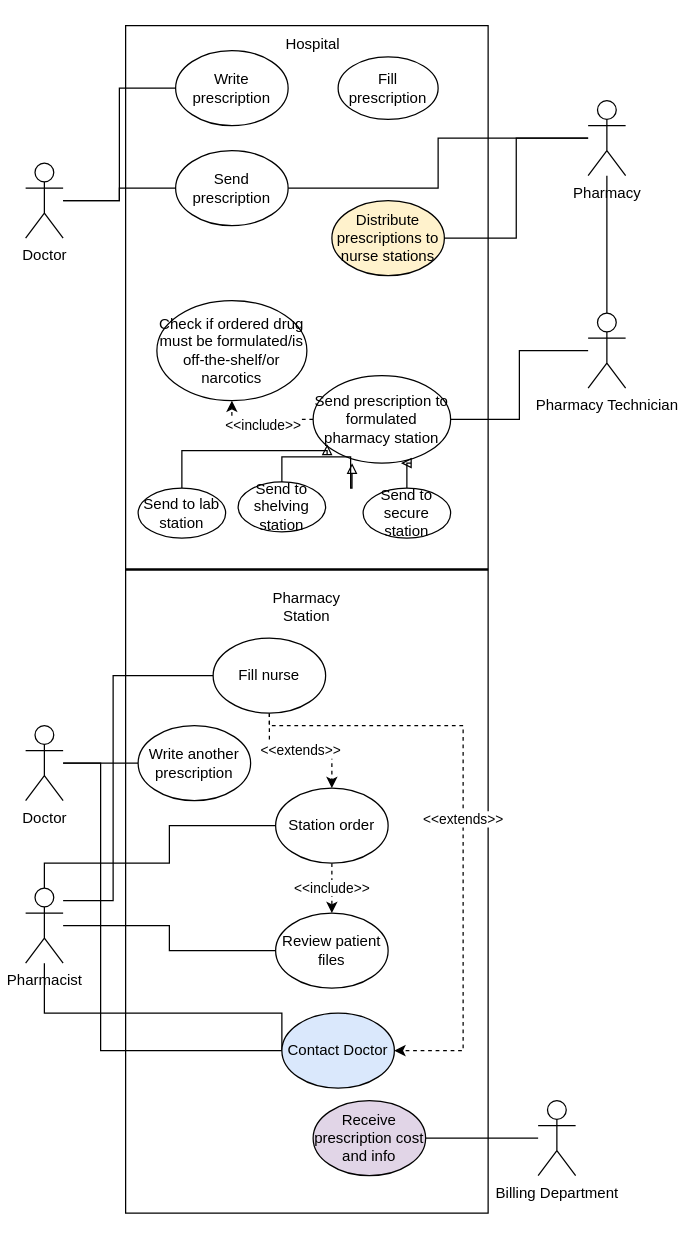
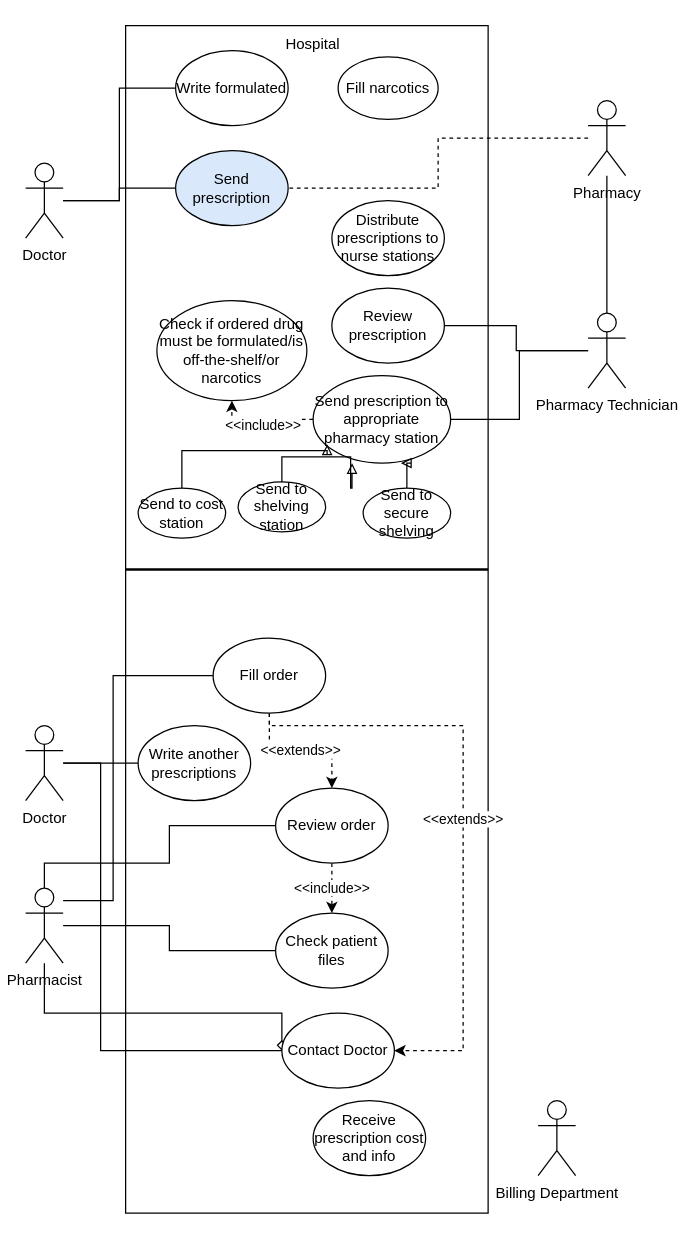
  <mxCell id="0" />
  <mxCell id="1" parent="0" />
  <mxCell id="2" value="" style="rounded=0;whiteSpace=wrap;html=1;" vertex="1" parent="1"><mxGeometry x="100" y="20" width="290" height="950" as="geometry" /></mxCell>
  <mxCell id="3" value="Doctor" style="shape=umlActor;verticalLabelPosition=bottom;verticalAlign=top;html=1;outlineConnect=0;" vertex="1" parent="1"><mxGeometry x="20" y="130" width="30" height="60" as="geometry" /></mxCell>
- <mxCell id="4" style="edgeStyle=orthogonalEdgeStyle;rounded=0;orthogonalLoop=1;jettySize=auto;html=1;entryX=1;entryY=0.5;entryDx=0;entryDy=0;endArrow=none;endFill=0;" edge="1" parent="1" source="7" target="12"><mxGeometry relative="1" as="geometry" /></mxCell>
+ <mxCell id="4" style="edgeStyle=orthogonalEdgeStyle;rounded=0;orthogonalLoop=1;jettySize=auto;html=1;entryX=1;entryY=0.5;entryDx=0;entryDy=0;endArrow=none;endFill=0;dashed=1;" edge="1" parent="1" source="7" target="12"><mxGeometry relative="1" as="geometry" /></mxCell>
  <mxCell id="5" style="edgeStyle=orthogonalEdgeStyle;rounded=0;orthogonalLoop=1;jettySize=auto;html=1;endArrow=none;endFill=0;" edge="1" parent="1" source="7" target="10"><mxGeometry relative="1" as="geometry" /></mxCell>
- <mxCell id="6" style="edgeStyle=orthogonalEdgeStyle;rounded=0;orthogonalLoop=1;jettySize=auto;html=1;entryX=1;entryY=0.5;entryDx=0;entryDy=0;endArrow=none;endFill=0;" edge="1" parent="1" source="7" target="16"><mxGeometry relative="1" as="geometry" /></mxCell>
  <mxCell id="7" value="Pharmacy&lt;br&gt;" style="shape=umlActor;verticalLabelPosition=bottom;verticalAlign=top;html=1;outlineConnect=0;" vertex="1" parent="1"><mxGeometry x="470" y="80" width="30" height="60" as="geometry" /></mxCell>
  <mxCell id="8" style="edgeStyle=orthogonalEdgeStyle;rounded=0;orthogonalLoop=1;jettySize=auto;html=1;entryX=1;entryY=0.5;entryDx=0;entryDy=0;endArrow=none;endFill=0;" edge="1" parent="1" source="10" target="19"><mxGeometry relative="1" as="geometry" /></mxCell>
+ <mxCell id="9" style="edgeStyle=orthogonalEdgeStyle;rounded=0;orthogonalLoop=1;jettySize=auto;html=1;entryX=1;entryY=0.5;entryDx=0;entryDy=0;endArrow=none;endFill=0;" edge="1" parent="1" source="10" target="17"><mxGeometry relative="1" as="geometry" /></mxCell>
  <mxCell id="10" value="Pharmacy Technician" style="shape=umlActor;verticalLabelPosition=bottom;verticalAlign=top;html=1;outlineConnect=0;" vertex="1" parent="1"><mxGeometry x="470" y="250" width="30" height="60" as="geometry" /></mxCell>
- <mxCell id="11" value="Write prescription" style="ellipse;whiteSpace=wrap;html=1;" vertex="1" parent="1"><mxGeometry x="140" y="40" width="90" height="60" as="geometry" /></mxCell>
- <mxCell id="12" value="Send prescription" style="ellipse;whiteSpace=wrap;html=1;" vertex="1" parent="1"><mxGeometry x="140" y="120" width="90" height="60" as="geometry" /></mxCell>
+ <mxCell id="11" value="Write formulated" style="ellipse;whiteSpace=wrap;html=1;" vertex="1" parent="1"><mxGeometry x="140" y="40" width="90" height="60" as="geometry" /></mxCell>
+ <mxCell id="12" value="Send prescription" style="ellipse;whiteSpace=wrap;html=1;fillColor=#dae8fc;" vertex="1" parent="1"><mxGeometry x="140" y="120" width="90" height="60" as="geometry" /></mxCell>
  <mxCell id="13" style="edgeStyle=orthogonalEdgeStyle;rounded=0;orthogonalLoop=1;jettySize=auto;html=1;entryX=0;entryY=0.5;entryDx=0;entryDy=0;endArrow=none;endFill=0;" edge="1" parent="1" source="3" target="12"><mxGeometry relative="1" as="geometry" /></mxCell>
  <mxCell id="14" style="edgeStyle=orthogonalEdgeStyle;rounded=0;orthogonalLoop=1;jettySize=auto;html=1;entryX=0;entryY=0.5;entryDx=0;entryDy=0;endArrow=none;endFill=0;" edge="1" parent="1" source="3" target="11"><mxGeometry relative="1" as="geometry"><Array as="points"><mxPoint x="95" y="160" /><mxPoint x="95" y="70" /></Array></mxGeometry></mxCell>
- <mxCell id="15" value="Fill prescription" style="ellipse;whiteSpace=wrap;html=1;" vertex="1" parent="1"><mxGeometry x="270" y="45" width="80" height="50" as="geometry" /></mxCell>
- <mxCell id="16" value="Distribute prescriptions to nurse stations" style="ellipse;whiteSpace=wrap;html=1;fillColor=#fff2cc;" vertex="1" parent="1"><mxGeometry x="265" y="160" width="90" height="60" as="geometry" /></mxCell>
+ <mxCell id="15" value="Fill narcotics" style="ellipse;whiteSpace=wrap;html=1;" vertex="1" parent="1"><mxGeometry x="270" y="45" width="80" height="50" as="geometry" /></mxCell>
+ <mxCell id="16" value="Distribute prescriptions to nurse stations" style="ellipse;whiteSpace=wrap;html=1;" vertex="1" parent="1"><mxGeometry x="265" y="160" width="90" height="60" as="geometry" /></mxCell>
+ <mxCell id="17" value="Review prescription" style="ellipse;whiteSpace=wrap;html=1;" vertex="1" parent="1"><mxGeometry x="265" y="230" width="90" height="60" as="geometry" /></mxCell>
  <mxCell id="18" value="&amp;lt;&amp;lt;include&amp;gt;&amp;gt;" style="edgeStyle=orthogonalEdgeStyle;rounded=0;orthogonalLoop=1;jettySize=auto;html=1;entryX=0.5;entryY=1;entryDx=0;entryDy=0;dashed=1;endArrow=classic;endFill=1;" edge="1" parent="1" source="19" target="24"><mxGeometry relative="1" as="geometry" /></mxCell>
- <mxCell id="19" value="Send prescription to formulated pharmacy station" style="ellipse;whiteSpace=wrap;html=1;" vertex="1" parent="1"><mxGeometry x="250" y="300" width="110" height="70" as="geometry" /></mxCell>
- <mxCell id="20" value="Review patient files" style="ellipse;whiteSpace=wrap;html=1;" vertex="1" parent="1"><mxGeometry x="220" y="730" width="90" height="60" as="geometry" /></mxCell>
+ <mxCell id="19" value="Send prescription to appropriate pharmacy station" style="ellipse;whiteSpace=wrap;html=1;" vertex="1" parent="1"><mxGeometry x="250" y="300" width="110" height="70" as="geometry" /></mxCell>
+ <mxCell id="20" value="Check patient files" style="ellipse;whiteSpace=wrap;html=1;" vertex="1" parent="1"><mxGeometry x="220" y="730" width="90" height="60" as="geometry" /></mxCell>
  <mxCell id="21" value="&amp;lt;&amp;lt;extends&amp;gt;&amp;gt;" style="edgeStyle=orthogonalEdgeStyle;rounded=0;orthogonalLoop=1;jettySize=auto;html=1;dashed=1;endArrow=classic;endFill=1;" edge="1" parent="1" source="23" target="31"><mxGeometry relative="1" as="geometry" /></mxCell>
  <mxCell id="22" value="&amp;lt;&amp;lt;extends&amp;gt;&amp;gt;" style="edgeStyle=orthogonalEdgeStyle;rounded=0;orthogonalLoop=1;jettySize=auto;html=1;entryX=1;entryY=0.5;entryDx=0;entryDy=0;endArrow=classic;endFill=1;dashed=1;" edge="1" parent="1" source="23" target="32"><mxGeometry relative="1" as="geometry"><Array as="points"><mxPoint x="215" y="580" /><mxPoint x="370" y="580" /><mxPoint x="370" y="840" /></Array></mxGeometry></mxCell>
- <mxCell id="23" value="Fill nurse" style="ellipse;whiteSpace=wrap;html=1;" vertex="1" parent="1"><mxGeometry x="170" y="510" width="90" height="60" as="geometry" /></mxCell>
+ <mxCell id="23" value="Fill order" style="ellipse;whiteSpace=wrap;html=1;" vertex="1" parent="1"><mxGeometry x="170" y="510" width="90" height="60" as="geometry" /></mxCell>
  <mxCell id="24" value="Check if ordered drug must be formulated/is off-the-shelf/or narcotics" style="ellipse;whiteSpace=wrap;html=1;" vertex="1" parent="1"><mxGeometry x="125" y="240" width="120" height="80" as="geometry" /></mxCell>
- <mxCell id="25" style="edgeStyle=orthogonalEdgeStyle;rounded=0;orthogonalLoop=1;jettySize=auto;html=1;entryX=0;entryY=0.5;entryDx=0;entryDy=0;endArrow=none;endFill=0;" edge="1" parent="1" source="29" target="32"><mxGeometry relative="1" as="geometry"><Array as="points"><mxPoint x="35" y="810" /><mxPoint x="225" y="810" /></Array></mxGeometry></mxCell>
+ <mxCell id="25" style="edgeStyle=orthogonalEdgeStyle;rounded=0;orthogonalLoop=1;jettySize=auto;html=1;entryX=0;entryY=0.5;entryDx=0;entryDy=0;endArrow=diamond;endFill=0;" edge="1" parent="1" source="29" target="32"><mxGeometry relative="1" as="geometry"><Array as="points"><mxPoint x="35" y="810" /><mxPoint x="225" y="810" /></Array></mxGeometry></mxCell>
  <mxCell id="26" style="edgeStyle=orthogonalEdgeStyle;rounded=0;orthogonalLoop=1;jettySize=auto;html=1;entryX=0;entryY=0.5;entryDx=0;entryDy=0;endArrow=none;endFill=0;" edge="1" parent="1" source="29" target="20"><mxGeometry relative="1" as="geometry" /></mxCell>
  <mxCell id="27" style="edgeStyle=orthogonalEdgeStyle;rounded=0;orthogonalLoop=1;jettySize=auto;html=1;entryX=0;entryY=0.5;entryDx=0;entryDy=0;endArrow=none;endFill=0;" edge="1" parent="1" source="29" target="31"><mxGeometry relative="1" as="geometry"><Array as="points"><mxPoint x="35" y="690" /><mxPoint x="135" y="690" /><mxPoint x="135" y="660" /></Array></mxGeometry></mxCell>
  <mxCell id="28" style="edgeStyle=orthogonalEdgeStyle;rounded=0;orthogonalLoop=1;jettySize=auto;html=1;entryX=0;entryY=0.5;entryDx=0;entryDy=0;endArrow=none;endFill=0;" edge="1" parent="1" source="29" target="23"><mxGeometry relative="1" as="geometry"><Array as="points"><mxPoint x="90" y="720" /><mxPoint x="90" y="540" /></Array></mxGeometry></mxCell>
  <mxCell id="29" value="Pharmacist" style="shape=umlActor;verticalLabelPosition=bottom;verticalAlign=top;html=1;outlineConnect=0;" vertex="1" parent="1"><mxGeometry x="20" y="710" width="30" height="60" as="geometry" /></mxCell>
  <mxCell id="30" value="&amp;lt;&amp;lt;include&amp;gt;&amp;gt;" style="edgeStyle=orthogonalEdgeStyle;rounded=0;orthogonalLoop=1;jettySize=auto;html=1;endArrow=classic;endFill=1;dashed=1;" edge="1" parent="1" source="31" target="20"><mxGeometry relative="1" as="geometry" /></mxCell>
- <mxCell id="31" value="Station order" style="ellipse;whiteSpace=wrap;html=1;" vertex="1" parent="1"><mxGeometry x="220" y="630" width="90" height="60" as="geometry" /></mxCell>
- <mxCell id="32" value="Contact Doctor" style="ellipse;whiteSpace=wrap;html=1;fillColor=#dae8fc;" vertex="1" parent="1"><mxGeometry x="225" y="810" width="90" height="60" as="geometry" /></mxCell>
+ <mxCell id="31" value="Review order" style="ellipse;whiteSpace=wrap;html=1;" vertex="1" parent="1"><mxGeometry x="220" y="630" width="90" height="60" as="geometry" /></mxCell>
+ <mxCell id="32" value="Contact Doctor" style="ellipse;whiteSpace=wrap;html=1;" vertex="1" parent="1"><mxGeometry x="225" y="810" width="90" height="60" as="geometry" /></mxCell>
  <mxCell id="33" style="edgeStyle=orthogonalEdgeStyle;rounded=0;orthogonalLoop=1;jettySize=auto;html=1;entryX=0;entryY=0.5;entryDx=0;entryDy=0;endArrow=none;endFill=0;" edge="1" parent="1" source="35" target="36"><mxGeometry relative="1" as="geometry" /></mxCell>
  <mxCell id="34" style="edgeStyle=orthogonalEdgeStyle;rounded=0;orthogonalLoop=1;jettySize=auto;html=1;entryX=0;entryY=0.5;entryDx=0;entryDy=0;endArrow=none;endFill=0;" edge="1" parent="1" source="35" target="32"><mxGeometry relative="1" as="geometry"><Array as="points"><mxPoint x="80" y="610" /><mxPoint x="80" y="840" /></Array></mxGeometry></mxCell>
  <mxCell id="35" value="Doctor" style="shape=umlActor;verticalLabelPosition=bottom;verticalAlign=top;html=1;outlineConnect=0;" vertex="1" parent="1"><mxGeometry x="20" y="580" width="30" height="60" as="geometry" /></mxCell>
- <mxCell id="36" value="Write another prescription" style="ellipse;whiteSpace=wrap;html=1;" vertex="1" parent="1"><mxGeometry x="110" y="580" width="90" height="60" as="geometry" /></mxCell>
- <mxCell id="37" value="Pharmacy Station" style="text;html=1;strokeColor=none;fillColor=none;align=center;verticalAlign=middle;whiteSpace=wrap;rounded=0;" vertex="1" parent="1"><mxGeometry x="215" y="470" width="60" height="30" as="geometry" /></mxCell>
+ <mxCell id="36" value="Write another prescriptions" style="ellipse;whiteSpace=wrap;html=1;" vertex="1" parent="1"><mxGeometry x="110" y="580" width="90" height="60" as="geometry" /></mxCell>
  <mxCell id="38" value="Hospital" style="text;html=1;strokeColor=none;fillColor=none;align=center;verticalAlign=middle;whiteSpace=wrap;rounded=0;" vertex="1" parent="1"><mxGeometry x="220" y="20" width="60" height="30" as="geometry" /></mxCell>
  <mxCell id="39" style="edgeStyle=orthogonalEdgeStyle;rounded=0;orthogonalLoop=1;jettySize=auto;html=1;entryX=0.102;entryY=0.786;entryDx=0;entryDy=0;entryPerimeter=0;endArrow=block;endFill=0;" edge="1" parent="1" source="40" target="19"><mxGeometry relative="1" as="geometry"><Array as="points"><mxPoint x="145" y="360" /><mxPoint x="261" y="360" /></Array></mxGeometry></mxCell>
- <mxCell id="40" value="Send to lab station" style="ellipse;whiteSpace=wrap;html=1;" vertex="1" parent="1"><mxGeometry x="110" y="390" width="70" height="40" as="geometry" /></mxCell>
+ <mxCell id="40" value="Send to cost station" style="ellipse;whiteSpace=wrap;html=1;" vertex="1" parent="1"><mxGeometry x="110" y="390" width="70" height="40" as="geometry" /></mxCell>
  <mxCell id="41" style="edgeStyle=orthogonalEdgeStyle;rounded=0;orthogonalLoop=1;jettySize=auto;html=1;entryX=0.283;entryY=1;entryDx=0;entryDy=0;entryPerimeter=0;endArrow=block;endFill=0;" edge="1" parent="1" source="42" target="19"><mxGeometry relative="1" as="geometry" /></mxCell>
  <mxCell id="42" value="Send to shelving station" style="ellipse;whiteSpace=wrap;html=1;" vertex="1" parent="1"><mxGeometry x="190" y="385" width="70" height="40" as="geometry" /></mxCell>
  <mxCell id="43" style="edgeStyle=orthogonalEdgeStyle;rounded=0;orthogonalLoop=1;jettySize=auto;html=1;entryX=0.639;entryY=0.988;entryDx=0;entryDy=0;entryPerimeter=0;endArrow=block;endFill=0;" edge="1" parent="1" source="44" target="19"><mxGeometry relative="1" as="geometry" /></mxCell>
- <mxCell id="44" value="Send to secure station" style="ellipse;whiteSpace=wrap;html=1;" vertex="1" parent="1"><mxGeometry x="290" y="390" width="70" height="40" as="geometry" /></mxCell>
- <mxCell id="45" style="edgeStyle=orthogonalEdgeStyle;rounded=0;orthogonalLoop=1;jettySize=auto;html=1;entryX=1;entryY=0.5;entryDx=0;entryDy=0;endArrow=none;endFill=0;" edge="1" parent="1" source="46" target="47"><mxGeometry relative="1" as="geometry" /></mxCell>
+ <mxCell id="44" value="Send to secure shelving" style="ellipse;whiteSpace=wrap;html=1;" vertex="1" parent="1"><mxGeometry x="290" y="390" width="70" height="40" as="geometry" /></mxCell>
  <mxCell id="46" value="Billing Department" style="shape=umlActor;verticalLabelPosition=bottom;verticalAlign=top;html=1;outlineConnect=0;" vertex="1" parent="1"><mxGeometry x="430" y="880" width="30" height="60" as="geometry" /></mxCell>
- <mxCell id="47" value="Receive prescription cost and info" style="ellipse;whiteSpace=wrap;html=1;fillColor=#e1d5e7;" vertex="1" parent="1"><mxGeometry x="250" y="880" width="90" height="60" as="geometry" /></mxCell>
+ <mxCell id="47" value="Receive prescription cost and info" style="ellipse;whiteSpace=wrap;html=1;" vertex="1" parent="1"><mxGeometry x="250" y="880" width="90" height="60" as="geometry" /></mxCell>
  <mxCell id="48" value="" style="line;strokeWidth=2;html=1;" vertex="1" parent="1"><mxGeometry x="100" y="450" width="290" height="10" as="geometry" /></mxCell>
